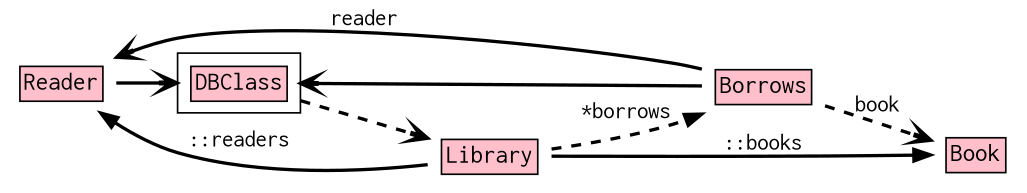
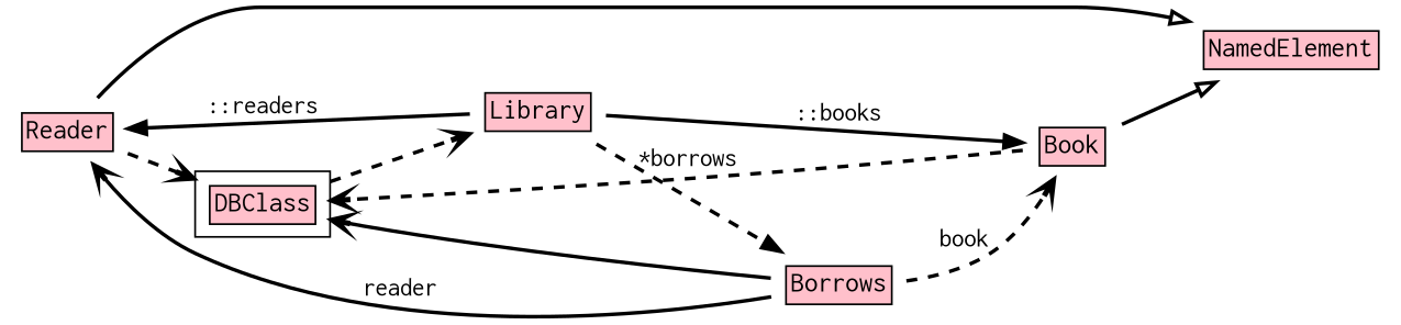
  digraph {
    fontname=Oswald
    rankdir=LR
    node [fontname=Oswald shape=none]
    edge [arrowhead=vee fontname=Oswald penwidth=2]
    n1 [label=<<table BORDER="0" CELLBORDER="1" CELLSPACING="0" CELLPADDING="1"><tr><td bgcolor="pink" colspan="2"><font face="INCONSOLATA" point-size="15">Reader</font></td></tr></table>>]
    n2 [label=<<table BORDER="0" CELLBORDER="1" CELLSPACING="0" CELLPADDING="1"><tr><td bgcolor="pink" colspan="2"><font face="INCONSOLATA" point-size="15">DBClass</font></td></tr></table>> shape=box]
+   n3 [label=<<table BORDER="0" CELLBORDER="1" CELLSPACING="0" CELLPADDING="1"><tr><td bgcolor="pink" colspan="2"><font face="INCONSOLATA" point-size="15">NamedElement</font></td></tr></table>>]
    n4 [label=<<table BORDER="0" CELLBORDER="1" CELLSPACING="0" CELLPADDING="1"><tr><td bgcolor="pink" colspan="2"><font face="INCONSOLATA" point-size="15">Library</font></td></tr></table>>]
    n5 [label=<<table BORDER="0" CELLBORDER="1" CELLSPACING="0" CELLPADDING="1"><tr><td bgcolor="pink" colspan="2"><font face="INCONSOLATA" point-size="15">Book</font></td></tr></table>>]
    n6 [label=<<table BORDER="0" CELLBORDER="1" CELLSPACING="0" CELLPADDING="1"><tr><td bgcolor="pink" colspan="2"><font face="INCONSOLATA" point-size="15">Borrows</font></td></tr></table>>]
-   n1 -> n2 [style=solid]
+   n1 -> n2 [style=dashed]
+   n1 -> n3 [arrowhead=empty]
    n2 -> n4 [style=dashed]
    n4 -> n1 [label=<<font face="INCONSOLATA">::readers</font>> arrowhead=""]
    n4 -> n5 [label=<<font face="INCONSOLATA">::books</font>> arrowhead=""]
    n4 -> n6 [label=<<font face="INCONSOLATA">*borrows</font>> style=dashed arrowhead=""]
+   n5 -> n2 [style=dashed]
+   n5 -> n3 [arrowhead=empty]
    n6 -> n1 [label=<<font face="INCONSOLATA">reader</font>>]
    n6 -> n2 [style=solid]
    n6 -> n5 [label=<<font face="INCONSOLATA">book</font>> style=dashed]
  }
